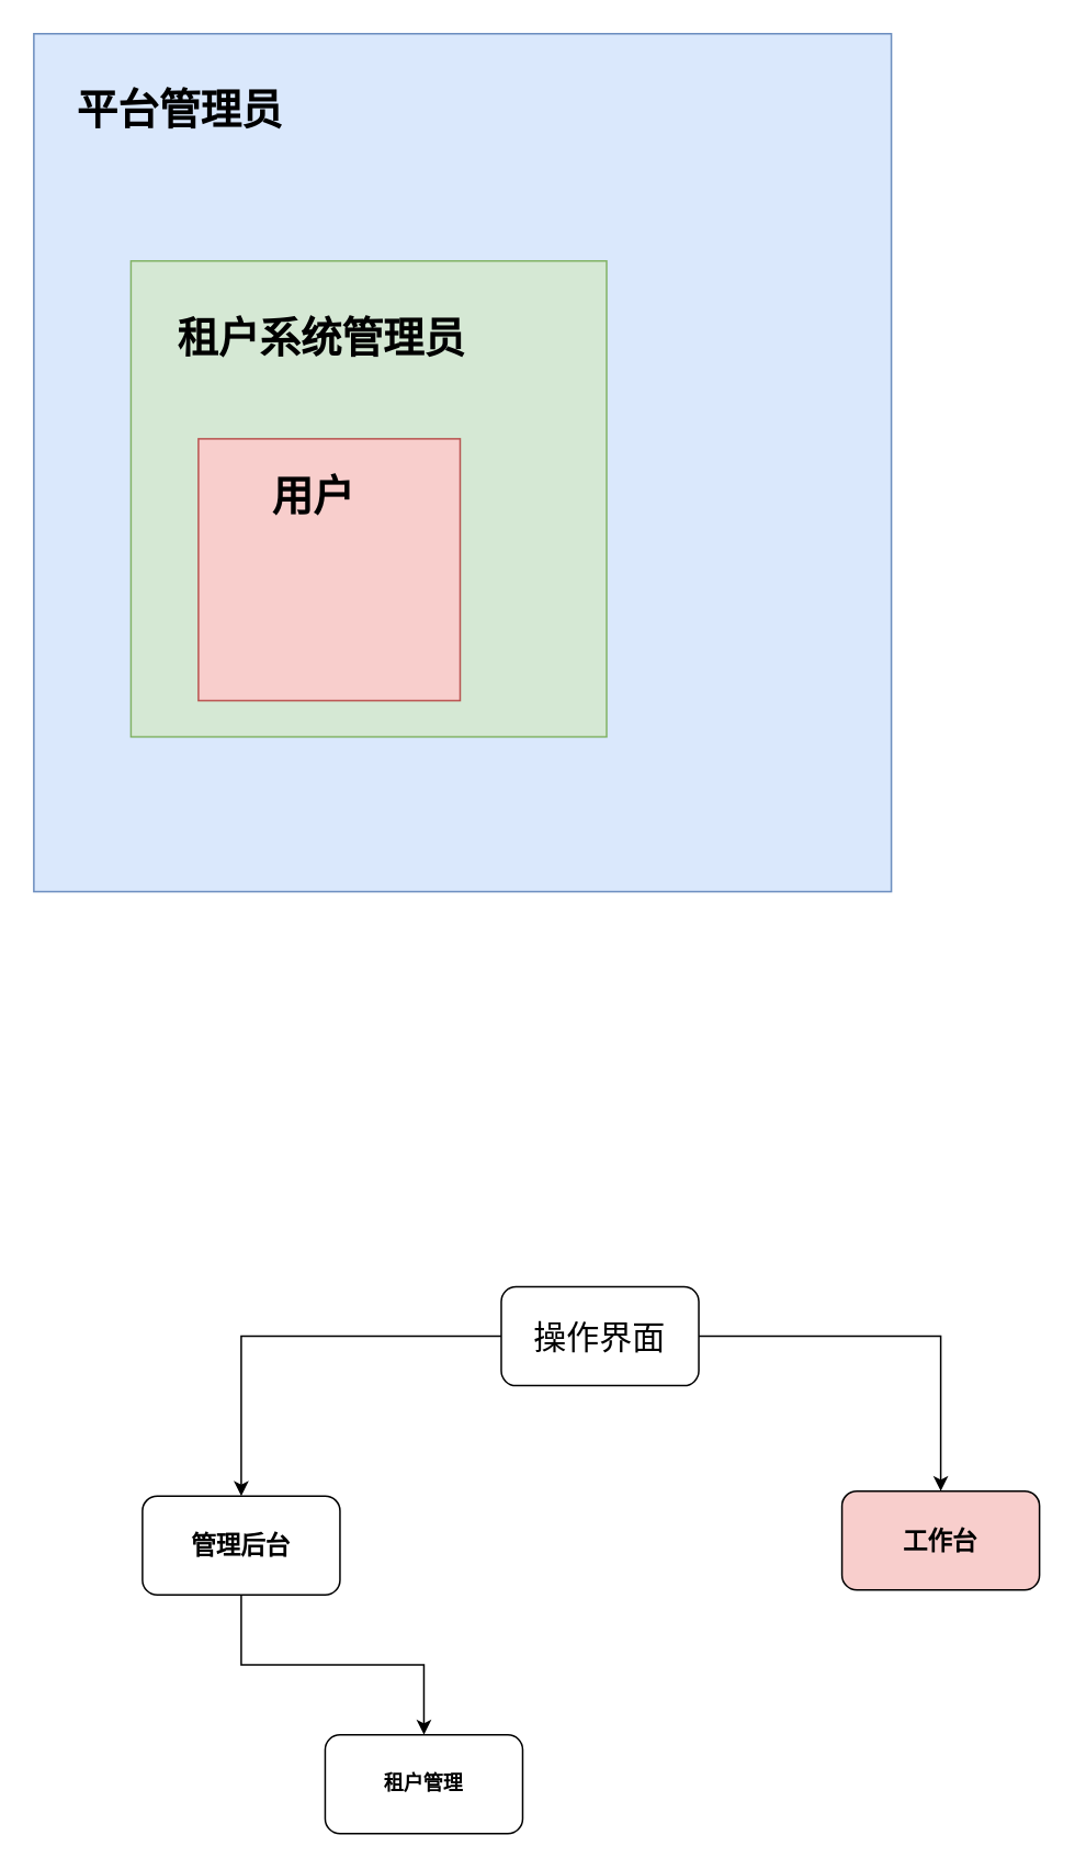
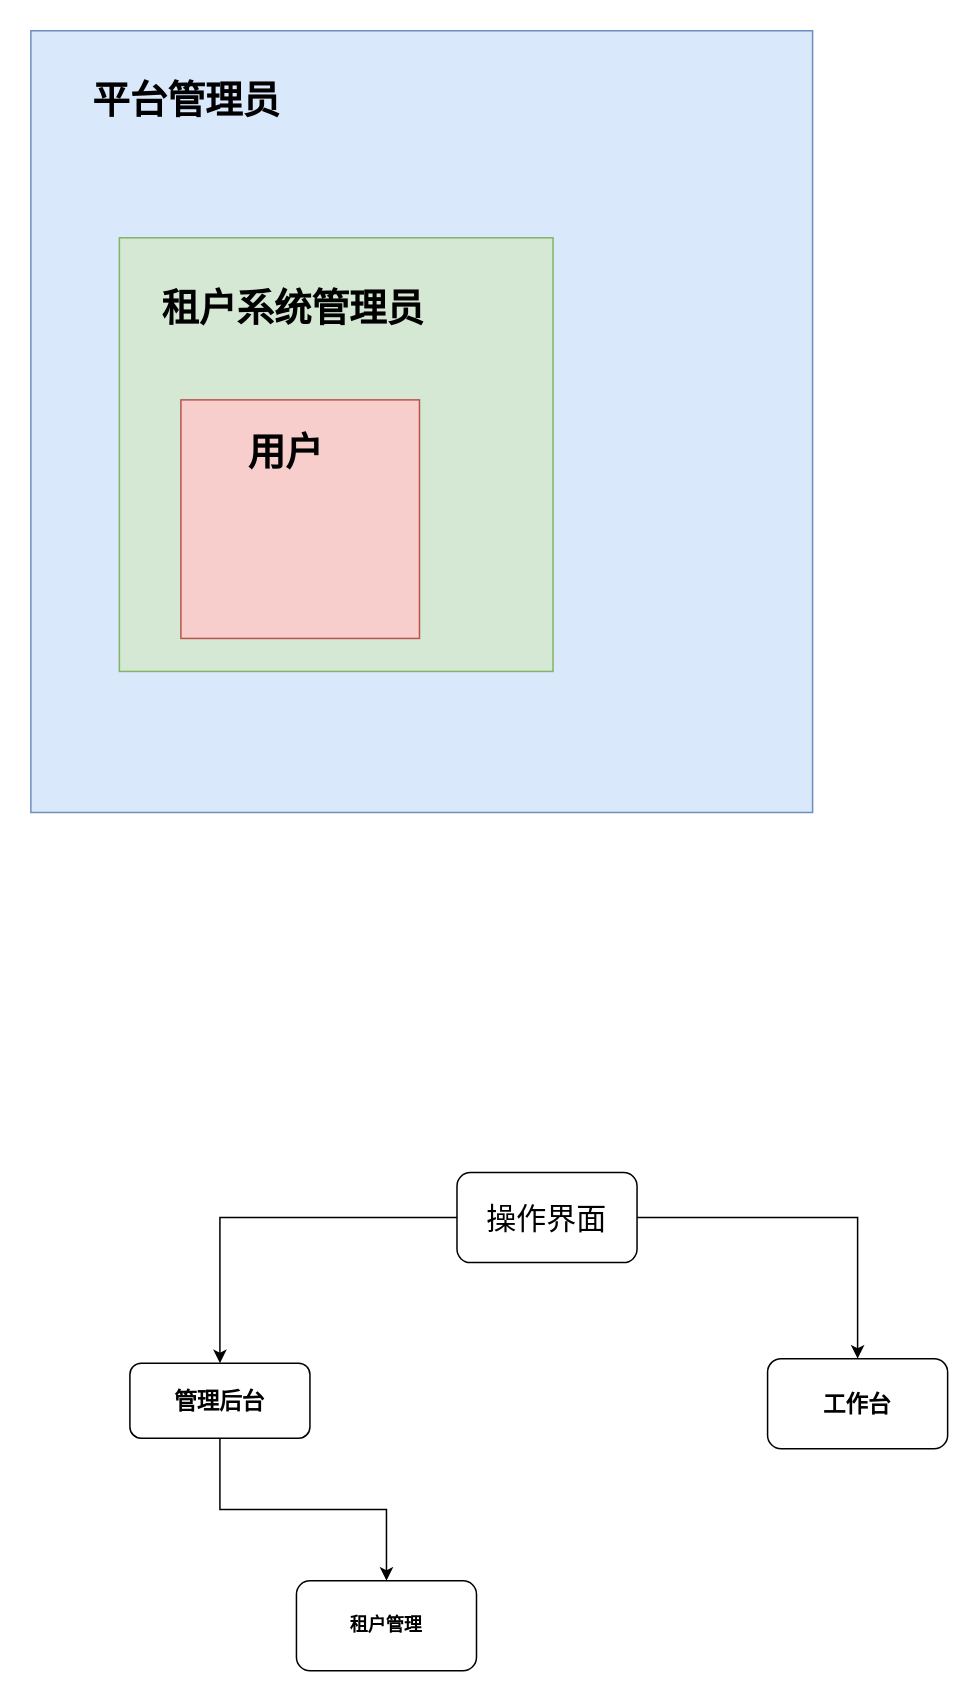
  <mxCell id="0" />
  <mxCell id="1" parent="0" />
  <mxCell id="2" value="" style="whiteSpace=wrap;html=1;aspect=fixed;fillColor=#dae8fc;strokeColor=#6c8ebf;" vertex="1" parent="1"><mxGeometry x="20" y="20" width="521" height="521" as="geometry" /></mxCell>
- <mxCell id="3" value="&lt;font style=&quot;font-size: 25px;&quot;&gt;&lt;b&gt;平台管理员&lt;/b&gt;&lt;/font&gt;" style="text;html=1;align=center;verticalAlign=middle;whiteSpace=wrap;rounded=0;" vertex="1" parent="1"><mxGeometry x="25" y="41" width="168" height="47" as="geometry" /></mxCell>
+ <mxCell id="3" value="&lt;font style=&quot;font-size: 25px;&quot;&gt;&lt;b&gt;平台管理员&lt;/b&gt;&lt;/font&gt;" style="text;html=1;align=center;verticalAlign=middle;whiteSpace=wrap;rounded=0;" vertex="1" parent="1"><mxGeometry x="40" y="41" width="168" height="47" as="geometry" /></mxCell>
  <mxCell id="4" value="" style="whiteSpace=wrap;html=1;aspect=fixed;fillColor=#d5e8d4;strokeColor=#82b366;" vertex="1" parent="1"><mxGeometry x="79" y="158" width="289" height="289" as="geometry" /></mxCell>
  <mxCell id="5" value="&lt;span style=&quot;font-size: 25px;&quot;&gt;&lt;b&gt;租户系统管理员&lt;/b&gt;&lt;/span&gt;" style="text;html=1;align=center;verticalAlign=middle;whiteSpace=wrap;rounded=0;" vertex="1" parent="1"><mxGeometry x="89" y="181" width="212" height="46" as="geometry" /></mxCell>
  <mxCell id="6" value="" style="whiteSpace=wrap;html=1;aspect=fixed;fillColor=#f8cecc;strokeColor=#b85450;" vertex="1" parent="1"><mxGeometry x="120" y="266" width="159" height="159" as="geometry" /></mxCell>
  <mxCell id="7" value="&lt;span style=&quot;font-size: 25px;&quot;&gt;&lt;b&gt;用户&lt;/b&gt;&lt;/span&gt;" style="text;html=1;align=center;verticalAlign=middle;whiteSpace=wrap;rounded=0;" vertex="1" parent="1"><mxGeometry x="133" y="280" width="114" height="39" as="geometry" /></mxCell>
  <mxCell id="8" value="" style="edgeStyle=orthogonalEdgeStyle;rounded=0;orthogonalLoop=1;jettySize=auto;html=1;" edge="1" parent="1" source="10" target="12"><mxGeometry relative="1" as="geometry" /></mxCell>
  <mxCell id="9" value="" style="edgeStyle=orthogonalEdgeStyle;rounded=0;orthogonalLoop=1;jettySize=auto;html=1;" edge="1" parent="1" source="10" target="13"><mxGeometry relative="1" as="geometry" /></mxCell>
  <mxCell id="10" value="&lt;font style=&quot;font-size: 20px;&quot;&gt;操作界面&lt;/font&gt;" style="rounded=1;whiteSpace=wrap;html=1;" vertex="1" parent="1"><mxGeometry x="304" y="781" width="120" height="60" as="geometry" /></mxCell>
  <mxCell id="11" value="" style="edgeStyle=orthogonalEdgeStyle;rounded=0;orthogonalLoop=1;jettySize=auto;html=1;" edge="1" parent="1" source="12" target="14"><mxGeometry relative="1" as="geometry" /></mxCell>
- <mxCell id="12" value="&lt;font style=&quot;font-size: 15px;&quot;&gt;&lt;b&gt;管理后台&lt;/b&gt;&lt;/font&gt;" style="rounded=1;whiteSpace=wrap;html=1;" vertex="1" parent="1"><mxGeometry x="86" y="908" width="120" height="60" as="geometry" /></mxCell>
- <mxCell id="13" value="&lt;font style=&quot;font-size: 15px;&quot;&gt;&lt;b&gt;工作台&lt;/b&gt;&lt;/font&gt;" style="rounded=1;whiteSpace=wrap;html=1;fillColor=#f8cecc;" vertex="1" parent="1"><mxGeometry x="511" y="905" width="120" height="60" as="geometry" /></mxCell>
+ <mxCell id="12" value="&lt;font style=&quot;font-size: 15px;&quot;&gt;&lt;b&gt;管理后台&lt;/b&gt;&lt;/font&gt;" style="rounded=1;whiteSpace=wrap;html=1;" vertex="1" parent="1"><mxGeometry x="86" y="908" width="120" height="50" as="geometry" /></mxCell>
+ <mxCell id="13" value="&lt;font style=&quot;font-size: 15px;&quot;&gt;&lt;b&gt;工作台&lt;/b&gt;&lt;/font&gt;" style="rounded=1;whiteSpace=wrap;html=1;" vertex="1" parent="1"><mxGeometry x="511" y="905" width="120" height="60" as="geometry" /></mxCell>
  <mxCell id="14" value="&lt;b&gt;租户管理&lt;/b&gt;" style="whiteSpace=wrap;html=1;rounded=1;" vertex="1" parent="1"><mxGeometry x="197" y="1053" width="120" height="60" as="geometry" /></mxCell>
